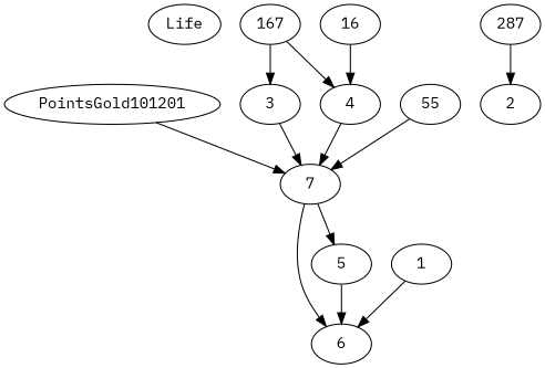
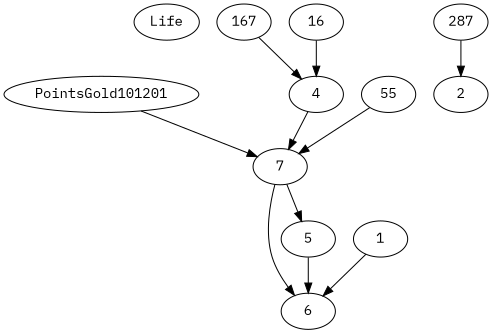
  digraph {
    fontname="IBM Plex Mono"
    node [fontname="IBM Plex Mono"]
    edge [fontname="IBM Plex Mono"]
    Life
    PointsGold101201
    7
    6
    5
    1
-   3
    4
    55
    16
    n11 [label=287]
    2
    167
    PointsGold101201 -> 7
    7 -> 6
    7 -> 5
    5 -> 6
    1 -> 6
-   3 -> 7
    4 -> 7
    55 -> 7
    16 -> 4
    n11 -> 2
-   167 -> 3
    167 -> 4
  }
